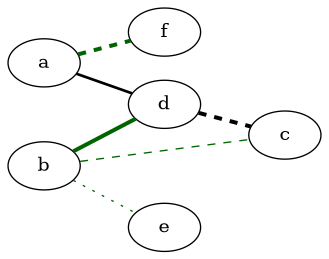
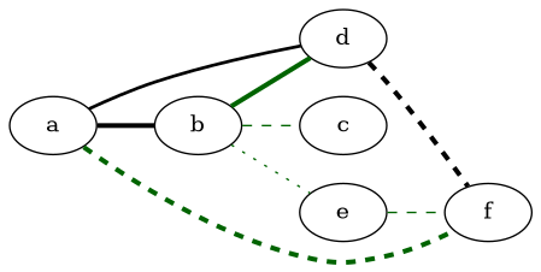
  graph {
    rankdir=LR
    edge [color=darkgreen style=dashed]
    a
    b
    d
    f
    c
    e
+   a -- b [color=black penwidth=3.0 style=bold]
    a -- d [color=black style=bold]
    a -- f [penwidth=3.0]
    b -- d [penwidth=3.0 style=bold]
    b -- c
    b -- e [style=dotted]
-   d -- c [color=black penwidth=3.0]
+   d -- f [color=black penwidth=3.0]
+   e -- f
  }
